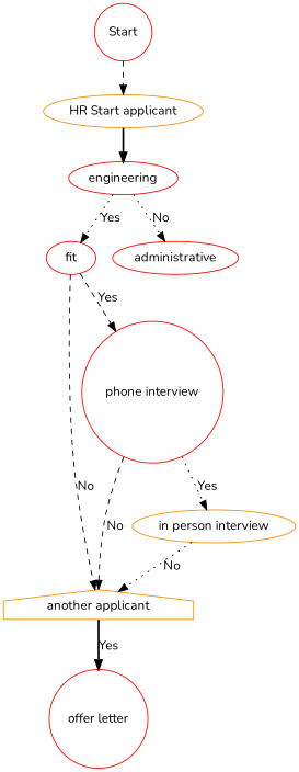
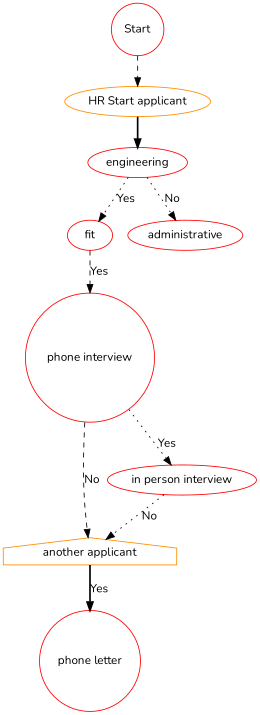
  digraph {
    fontname=Nunito
    node [color=red fontname=Nunito shape=ellipse]
    edge [constraint=true fontname=Nunito style=dashed]
    n1 [label=fit]
    n2 [color=darkorange label="another applicant" shape=house]
    n3 [label="phone interview" shape=circle]
-   n4 [label="offer letter" shape=circle]
-   n5 [color=darkorange label="in person interview"]
+   n4 [label="phone letter" shape=circle]
+   n5 [label="in person interview"]
    n6 [label=Start shape=circle]
    n7 [color=darkorange label="HR Start applicant"]
    n8 [label=engineering]
    n9 [label=administrative]
-   n1 -> n2 [label=No]
    n1 -> n3 [label=Yes]
    n2 -> n4 [label=Yes style=bold]
    n3 -> n2 [label=No]
    n3 -> n5 [label=Yes style=dotted]
    n5 -> n2 [label=No style=dotted]
    n6 -> n7
    n7 -> n8 [style=bold]
    n8 -> n1 [label=Yes style=dotted]
    n8 -> n9 [label=No style=dotted]
  }
